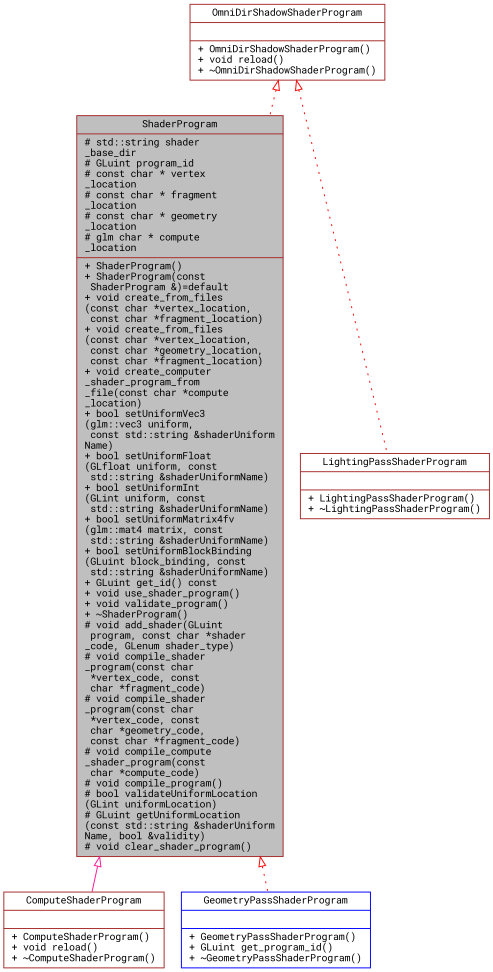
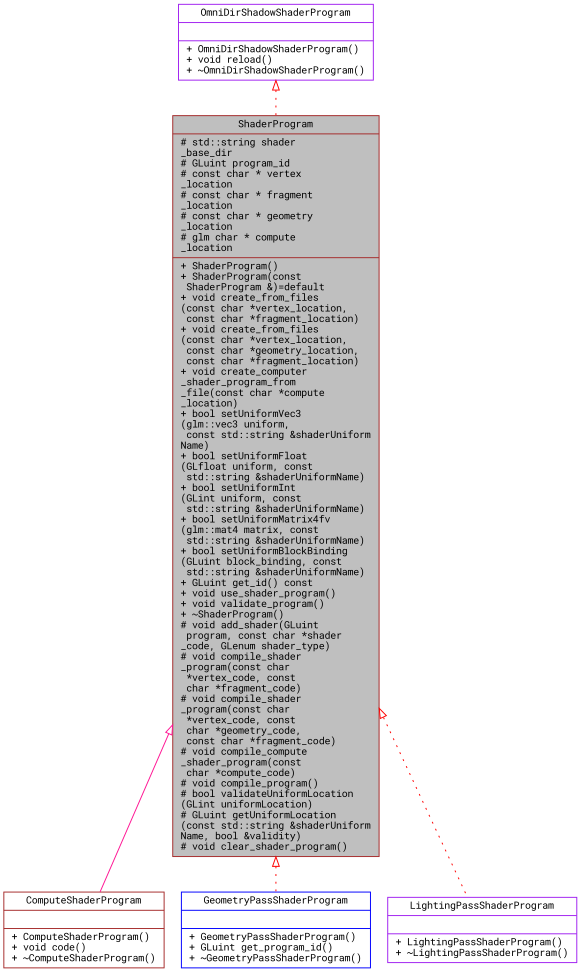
  digraph {
    fontname="Roboto Mono"
    node [color=brown fontname="Roboto Mono" fontsize=10 shape=record]
    edge [arrowtail=onormal color=red dir=back fontname="Roboto Mono" fontsize=10 labelfontname=Helvetica labelfontsize=10 style=dotted]
    n1 [fillcolor=grey75 fontcolor=black height=0.2 label="{ShaderProgram\n|# std::string shader\l_base_dir\l# GLuint program_id\l# const char * vertex\l_location\l# const char * fragment\l_location\l# const char * geometry\l_location\l# glm char * compute\l_location\l|+  ShaderProgram()\l+  ShaderProgram(const\l ShaderProgram &)=default\l+ void create_from_files\l(const char *vertex_location,\l const char *fragment_location)\l+ void create_from_files\l(const char *vertex_location,\l const char *geometry_location,\l const char *fragment_location)\l+ void create_computer\l_shader_program_from\l_file(const char *compute\l_location)\l+ bool setUniformVec3\l(glm::vec3 uniform,\l const std::string &shaderUniform\lName)\l+ bool setUniformFloat\l(GLfloat uniform, const\l std::string &shaderUniformName)\l+ bool setUniformInt\l(GLint uniform, const\l std::string &shaderUniformName)\l+ bool setUniformMatrix4fv\l(glm::mat4 matrix, const\l std::string &shaderUniformName)\l+ bool setUniformBlockBinding\l(GLuint block_binding, const\l std::string &shaderUniformName)\l+ GLuint get_id() const\l+ void use_shader_program()\l+ void validate_program()\l+  ~ShaderProgram()\l# void add_shader(GLuint\l program, const char *shader\l_code, GLenum shader_type)\l# void compile_shader\l_program(const char\l *vertex_code, const\l char *fragment_code)\l# void compile_shader\l_program(const char\l *vertex_code, const\l char *geometry_code,\l const char *fragment_code)\l# void compile_compute\l_shader_program(const\l char *compute_code)\l# void compile_program()\l# bool validateUniformLocation\l(GLint uniformLocation)\l# GLuint getUniformLocation\l(const std::string &shaderUniform\lName, bool &validity)\l# void clear_shader_program()\l}" style=filled width=0.4]
-   n2 [height=0.2 label="{ComputeShaderProgram\n||+  ComputeShaderProgram()\l+ void reload()\l+  ~ComputeShaderProgram()\l}" width=0.4]
+   n2 [height=0.2 label="{ComputeShaderProgram\n||+  ComputeShaderProgram()\l+ void code()\l+  ~ComputeShaderProgram()\l}" width=0.4]
    n3 [color=blue height=0.2 label="{GeometryPassShaderProgram\n||+  GeometryPassShaderProgram()\l+ GLuint get_program_id()\l+  ~GeometryPassShaderProgram()\l}" width=0.4]
-   n4 [height=0.2 label="{LightingPassShaderProgram\n||+  LightingPassShaderProgram()\l+  ~LightingPassShaderProgram()\l}" width=0.4]
-   n5 [height=0.2 label="{OmniDirShadowShaderProgram\n||+  OmniDirShadowShaderProgram()\l+ void reload()\l+  ~OmniDirShadowShaderProgram()\l}" width=0.4]
+   n4 [color=purple height=0.2 label="{LightingPassShaderProgram\n||+  LightingPassShaderProgram()\l+  ~LightingPassShaderProgram()\l}" width=0.4]
+   n5 [color=purple height=0.2 label="{OmniDirShadowShaderProgram\n||+  OmniDirShadowShaderProgram()\l+ void reload()\l+  ~OmniDirShadowShaderProgram()\l}" width=0.4]
    n1 -> n2 [color=deeppink style=solid]
    n1 -> n3
-   n5 -> n4
+   n1 -> n4
    n5 -> n1
  }
